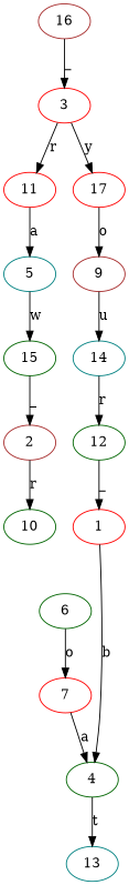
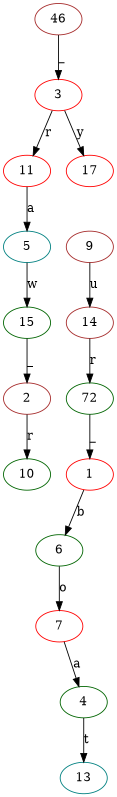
  strict digraph {
    node [color=darkgreen]
-   12
+   12 [label=72]
    1 [color=red]
    6
    7 [color=red]
    15
    2 [color=brown]
    10
-   16 [color=brown]
+   16 [color=brown label=46]
    3 [color=red]
    11 [color=red]
    17 [color=red]
    5 [color=teal]
    9 [color=brown]
    4
    13 [color=teal]
-   14 [color=teal]
+   14 [color=brown]
    12 -> 1 [label=_]
-   1 -> 4 [label=b]
+   1 -> 6 [label=b]
    6 -> 7 [label=o]
    7 -> 4 [label=a]
    15 -> 2 [label=_]
    2 -> 10 [label=r]
    16 -> 3 [label=_]
    3 -> 11 [label=r]
    3 -> 17 [label=y]
    11 -> 5 [label=a]
-   17 -> 9 [label=o]
    5 -> 15 [label=w]
    9 -> 14 [label=u]
    4 -> 13 [label=t]
    14 -> 12 [label=r]
  }
